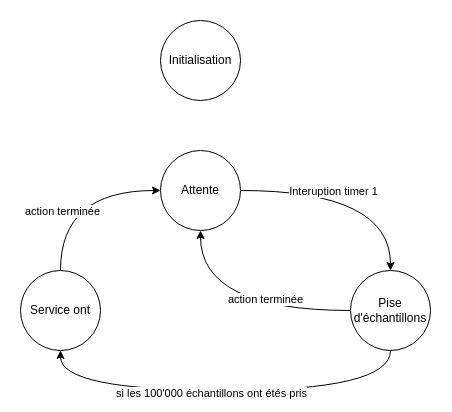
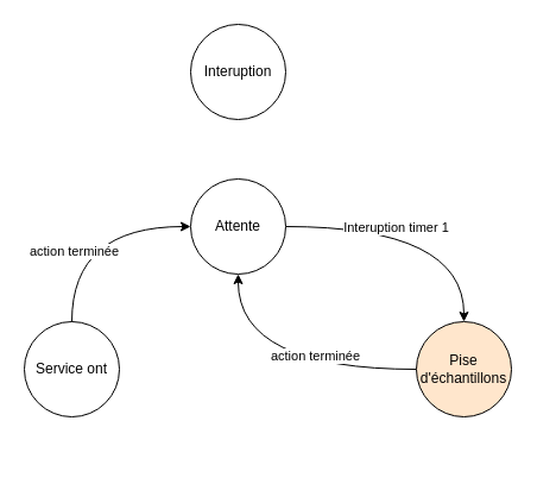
  <mxCell id="0" />
  <mxCell id="1" parent="0" />
- <mxCell id="2" value="Initialisation" style="ellipse;whiteSpace=wrap;html=1;aspect=fixed;" vertex="1" parent="1"><mxGeometry x="160" y="20" width="80" height="80" as="geometry" /></mxCell>
+ <mxCell id="2" value="Interuption" style="ellipse;whiteSpace=wrap;html=1;aspect=fixed;" vertex="1" parent="1"><mxGeometry x="160" y="20" width="80" height="80" as="geometry" /></mxCell>
  <mxCell id="3" value="" style="edgeStyle=orthogonalEdgeStyle;rounded=0;orthogonalLoop=1;jettySize=auto;html=1;curved=1;" edge="1" parent="1" source="5" target="8"><mxGeometry relative="1" as="geometry" /></mxCell>
  <mxCell id="4" value="Interuption timer 1" style="edgeLabel;html=1;align=center;verticalAlign=middle;resizable=0;points=[];" connectable="0" vertex="1" parent="3"><mxGeometry x="-0.199" y="-2" relative="1" as="geometry"><mxPoint y="-2" as="offset" /></mxGeometry></mxCell>
  <mxCell id="5" value="Attente" style="ellipse;whiteSpace=wrap;html=1;aspect=fixed;" vertex="1" parent="1"><mxGeometry x="160" y="150" width="80" height="80" as="geometry" /></mxCell>
  <mxCell id="6" value="" style="edgeStyle=orthogonalEdgeStyle;rounded=0;orthogonalLoop=1;jettySize=auto;html=1;curved=1;" edge="1" parent="1" source="8" target="5"><mxGeometry relative="1" as="geometry" /></mxCell>
  <mxCell id="7" value="action terminée" style="edgeLabel;html=1;align=center;verticalAlign=middle;resizable=0;points=[];" connectable="0" vertex="1" parent="6"><mxGeometry x="-0.258" relative="1" as="geometry"><mxPoint x="-1" y="-12" as="offset" /></mxGeometry></mxCell>
- <mxCell id="8" value="Pise d'échantillons" style="ellipse;whiteSpace=wrap;html=1;aspect=fixed;" vertex="1" parent="1"><mxGeometry x="350" y="270" width="80" height="80" as="geometry" /></mxCell>
+ <mxCell id="8" value="Pise d'échantillons" style="ellipse;whiteSpace=wrap;html=1;aspect=fixed;fillColor=#ffe6cc;" vertex="1" parent="1"><mxGeometry x="350" y="270" width="80" height="80" as="geometry" /></mxCell>
  <mxCell id="9" value="Service ont" style="ellipse;whiteSpace=wrap;html=1;aspect=fixed;" vertex="1" parent="1"><mxGeometry x="20" y="270" width="80" height="80" as="geometry" /></mxCell>
- <mxCell id="10" value="" style="endArrow=classic;html=1;rounded=0;exitX=0.5;exitY=1;exitDx=0;exitDy=0;entryX=0.5;entryY=1;entryDx=0;entryDy=0;curved=1;" edge="1" parent="1" source="8" target="9"><mxGeometry width="50" height="50" relative="1" as="geometry"><mxPoint x="240" y="420" as="sourcePoint" /><mxPoint x="290" y="370" as="targetPoint" /><Array as="points"><mxPoint x="390" y="390" /><mxPoint x="60" y="390" /></Array></mxGeometry></mxCell>
- <mxCell id="11" value="si les 100'000 échantillons ont étés pris" style="edgeLabel;html=1;align=center;verticalAlign=middle;resizable=0;points=[];" connectable="0" vertex="1" parent="10"><mxGeometry x="0.116" y="2" relative="1" as="geometry"><mxPoint x="9" as="offset" /></mxGeometry></mxCell>
  <mxCell id="12" value="" style="endArrow=classic;html=1;rounded=0;entryX=0;entryY=0.5;entryDx=0;entryDy=0;curved=1;" edge="1" parent="1" target="5"><mxGeometry width="50" height="50" relative="1" as="geometry"><mxPoint x="60" y="270" as="sourcePoint" /><mxPoint x="110" y="220" as="targetPoint" /><Array as="points"><mxPoint x="60" y="190" /></Array></mxGeometry></mxCell>
  <mxCell id="13" value="action terminée" style="edgeLabel;html=1;align=center;verticalAlign=middle;resizable=0;points=[];" connectable="0" vertex="1" parent="12"><mxGeometry x="-0.337" y="-1" relative="1" as="geometry"><mxPoint as="offset" /></mxGeometry></mxCell>
